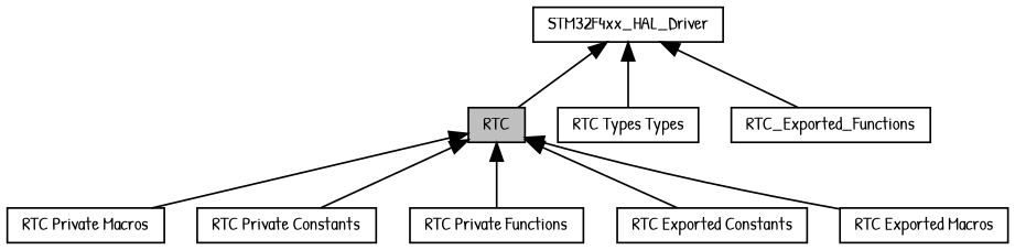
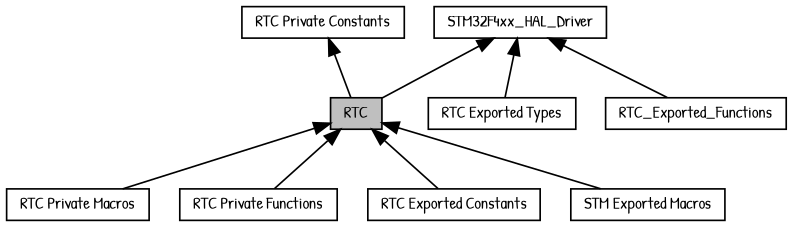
  digraph {
    fontname="Patrick Hand"
    rankdir=TB
    node [color=black fillcolor=white fontname="Patrick Hand" fontsize=10 shape=box style=filled]
    edge [dir=back fontname="Patrick Hand" fontsize=10 labelfontname=Helvetica labelfontsize=10 shape=plaintext style=solid]
    n1 [fillcolor=grey75 fontcolor=black height=0.2 label=RTC width=0.4]
    n2 [height=0.2 label="RTC Private Macros" width=0.4]
    n3 [height=0.2 label="RTC Private Constants" width=0.4]
    n4 [height=0.2 label="RTC Private Functions" width=0.4]
    n5 [height=0.2 label="RTC Exported Constants" width=0.4]
-   n6 [height=0.2 label="RTC Exported Macros" width=0.4]
-   n7 [height=0.2 label="RTC Types Types" width=0.4]
+   n6 [height=0.2 label="STM Exported Macros" width=0.4]
+   n7 [height=0.2 label="RTC Exported Types" width=0.4]
    n8 [height=0.2 label=RTC_Exported_Functions width=0.4]
    n9 [height=0.2 label=STM32F4xx_HAL_Driver width=0.4]
    n1 -> n2
-   n1 -> n3
+   n3 -> n1
    n1 -> n4
    n1 -> n5
    n1 -> n6
    n9 -> n1
    n9 -> n7
    n9 -> n8
  }
